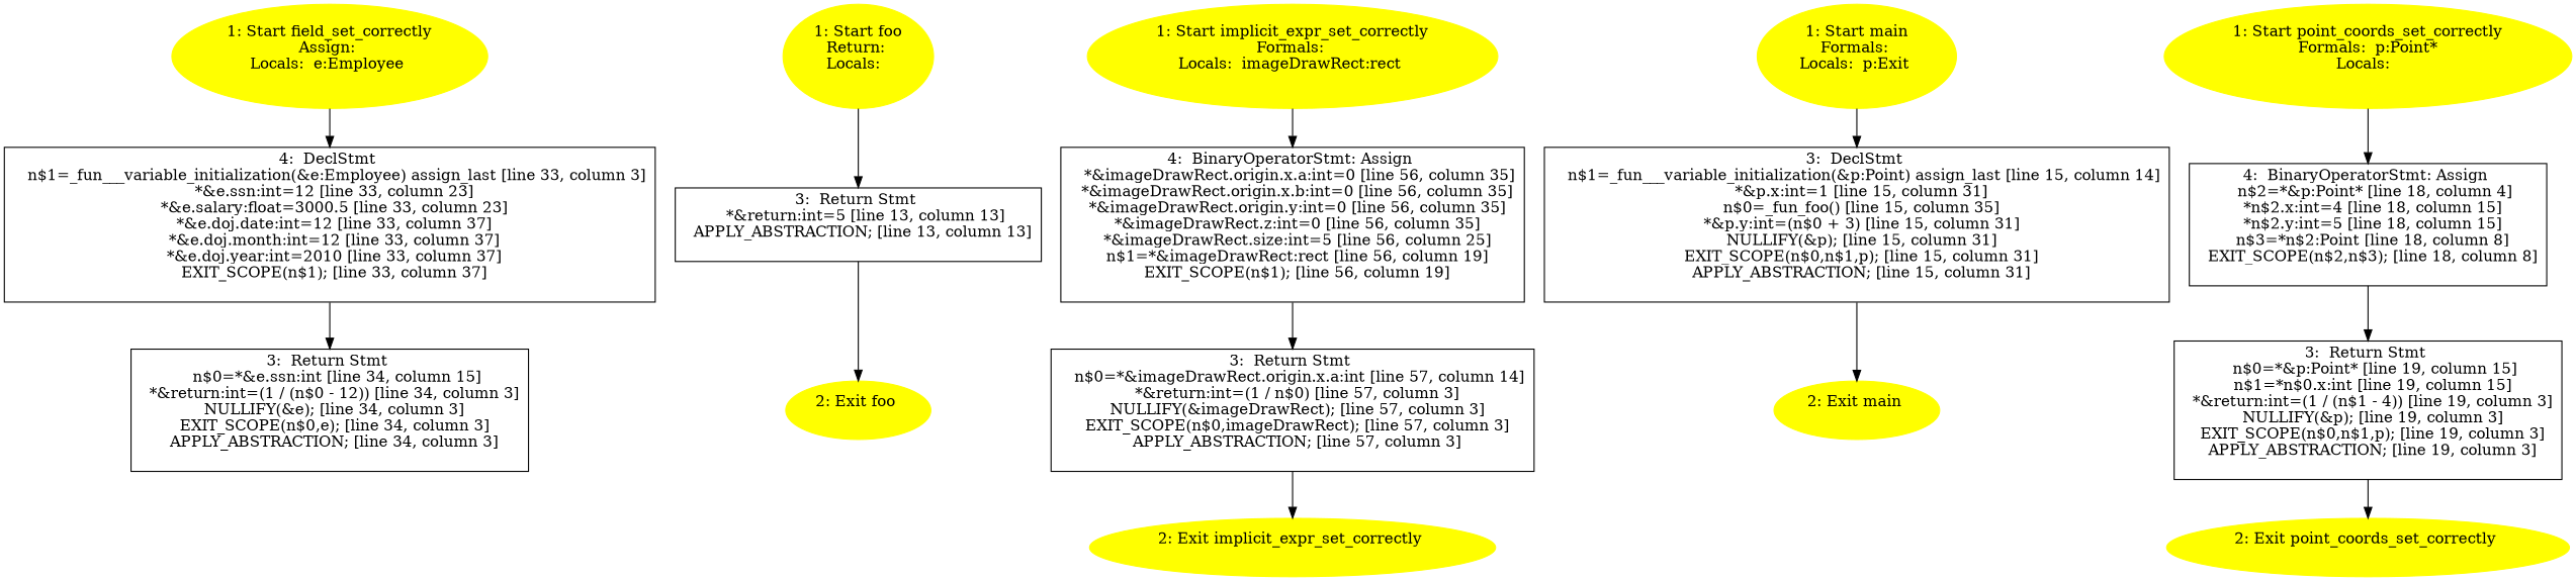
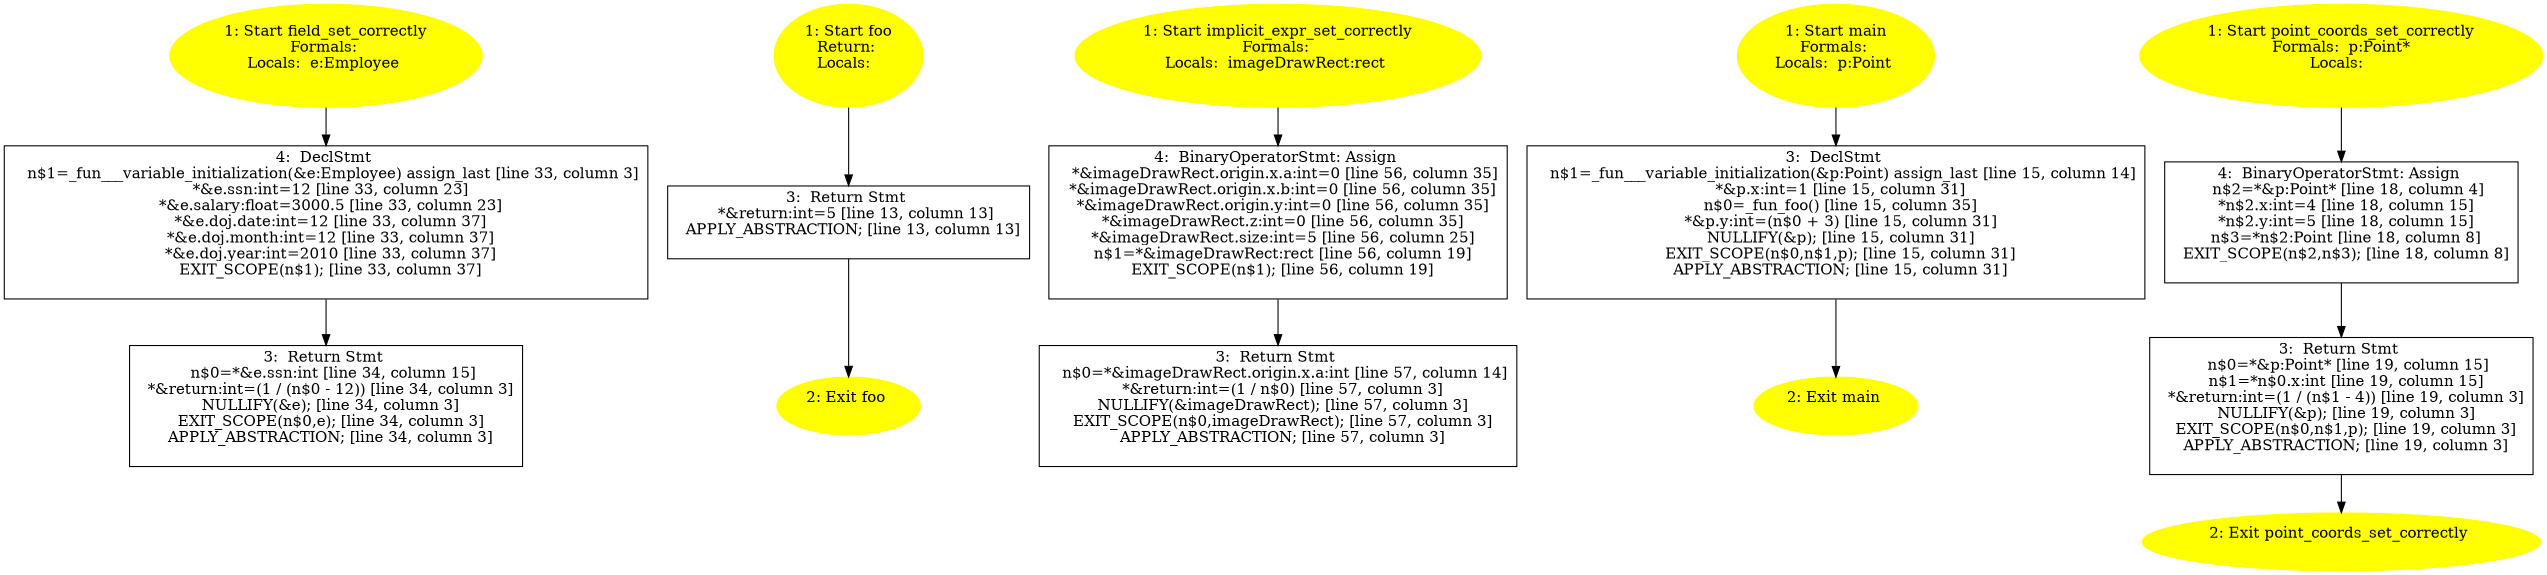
  digraph {
    node [color=yellow style=filled]
-   n1 [label="1: Start field_set_correctly\nAssign: \nLocals:  e:Employee \n  "]
+   n1 [label="1: Start field_set_correctly\nFormals: \nLocals:  e:Employee \n  "]
    n2 [label="4:  DeclStmt \n   n$1=_fun___variable_initialization(&e:Employee) assign_last [line 33, column 3]\n  *&e.ssn:int=12 [line 33, column 23]\n  *&e.salary:float=3000.5 [line 33, column 23]\n  *&e.doj.date:int=12 [line 33, column 37]\n  *&e.doj.month:int=12 [line 33, column 37]\n  *&e.doj.year:int=2010 [line 33, column 37]\n  EXIT_SCOPE(n$1); [line 33, column 37]\n " shape=box color="" style=""]
    n3 [label="3:  Return Stmt \n   n$0=*&e.ssn:int [line 34, column 15]\n  *&return:int=(1 / (n$0 - 12)) [line 34, column 3]\n  NULLIFY(&e); [line 34, column 3]\n  EXIT_SCOPE(n$0,e); [line 34, column 3]\n  APPLY_ABSTRACTION; [line 34, column 3]\n " shape=box color="" style=""]
    n4 [label="1: Start foo\nReturn: \nLocals:  \n  "]
    n5 [label="3:  Return Stmt \n   *&return:int=5 [line 13, column 13]\n  APPLY_ABSTRACTION; [line 13, column 13]\n " shape=box color="" style=""]
    n6 [label="2: Exit foo \n  "]
    n7 [label="1: Start implicit_expr_set_correctly\nFormals: \nLocals:  imageDrawRect:rect \n  "]
    n8 [label="4:  BinaryOperatorStmt: Assign \n   *&imageDrawRect.origin.x.a:int=0 [line 56, column 35]\n  *&imageDrawRect.origin.x.b:int=0 [line 56, column 35]\n  *&imageDrawRect.origin.y:int=0 [line 56, column 35]\n  *&imageDrawRect.z:int=0 [line 56, column 35]\n  *&imageDrawRect.size:int=5 [line 56, column 25]\n  n$1=*&imageDrawRect:rect [line 56, column 19]\n  EXIT_SCOPE(n$1); [line 56, column 19]\n " shape=box color="" style=""]
    n9 [label="3:  Return Stmt \n   n$0=*&imageDrawRect.origin.x.a:int [line 57, column 14]\n  *&return:int=(1 / n$0) [line 57, column 3]\n  NULLIFY(&imageDrawRect); [line 57, column 3]\n  EXIT_SCOPE(n$0,imageDrawRect); [line 57, column 3]\n  APPLY_ABSTRACTION; [line 57, column 3]\n " shape=box color="" style=""]
-   n10 [label="2: Exit implicit_expr_set_correctly \n  "]
-   n11 [label="1: Start main\nFormals: \nLocals:  p:Exit \n  "]
+   n11 [label="1: Start main\nFormals: \nLocals:  p:Point \n  "]
    n12 [label="3:  DeclStmt \n   n$1=_fun___variable_initialization(&p:Point) assign_last [line 15, column 14]\n  *&p.x:int=1 [line 15, column 31]\n  n$0=_fun_foo() [line 15, column 35]\n  *&p.y:int=(n$0 + 3) [line 15, column 31]\n  NULLIFY(&p); [line 15, column 31]\n  EXIT_SCOPE(n$0,n$1,p); [line 15, column 31]\n  APPLY_ABSTRACTION; [line 15, column 31]\n " shape=box color="" style=""]
    n13 [label="2: Exit main \n  "]
    n14 [label="1: Start point_coords_set_correctly\nFormals:  p:Point*\nLocals:  \n  "]
    n15 [label="4:  BinaryOperatorStmt: Assign \n   n$2=*&p:Point* [line 18, column 4]\n  *n$2.x:int=4 [line 18, column 15]\n  *n$2.y:int=5 [line 18, column 15]\n  n$3=*n$2:Point [line 18, column 8]\n  EXIT_SCOPE(n$2,n$3); [line 18, column 8]\n " shape=box color="" style=""]
    n16 [label="3:  Return Stmt \n   n$0=*&p:Point* [line 19, column 15]\n  n$1=*n$0.x:int [line 19, column 15]\n  *&return:int=(1 / (n$1 - 4)) [line 19, column 3]\n  NULLIFY(&p); [line 19, column 3]\n  EXIT_SCOPE(n$0,n$1,p); [line 19, column 3]\n  APPLY_ABSTRACTION; [line 19, column 3]\n " shape=box color="" style=""]
    n17 [label="2: Exit point_coords_set_correctly \n  "]
    n1 -> n2
    n2 -> n3
    n4 -> n5
    n5 -> n6
    n7 -> n8
    n8 -> n9
-   n9 -> n10
    n11 -> n12
    n12 -> n13
    n14 -> n15
    n15 -> n16
    n16 -> n17
  }
